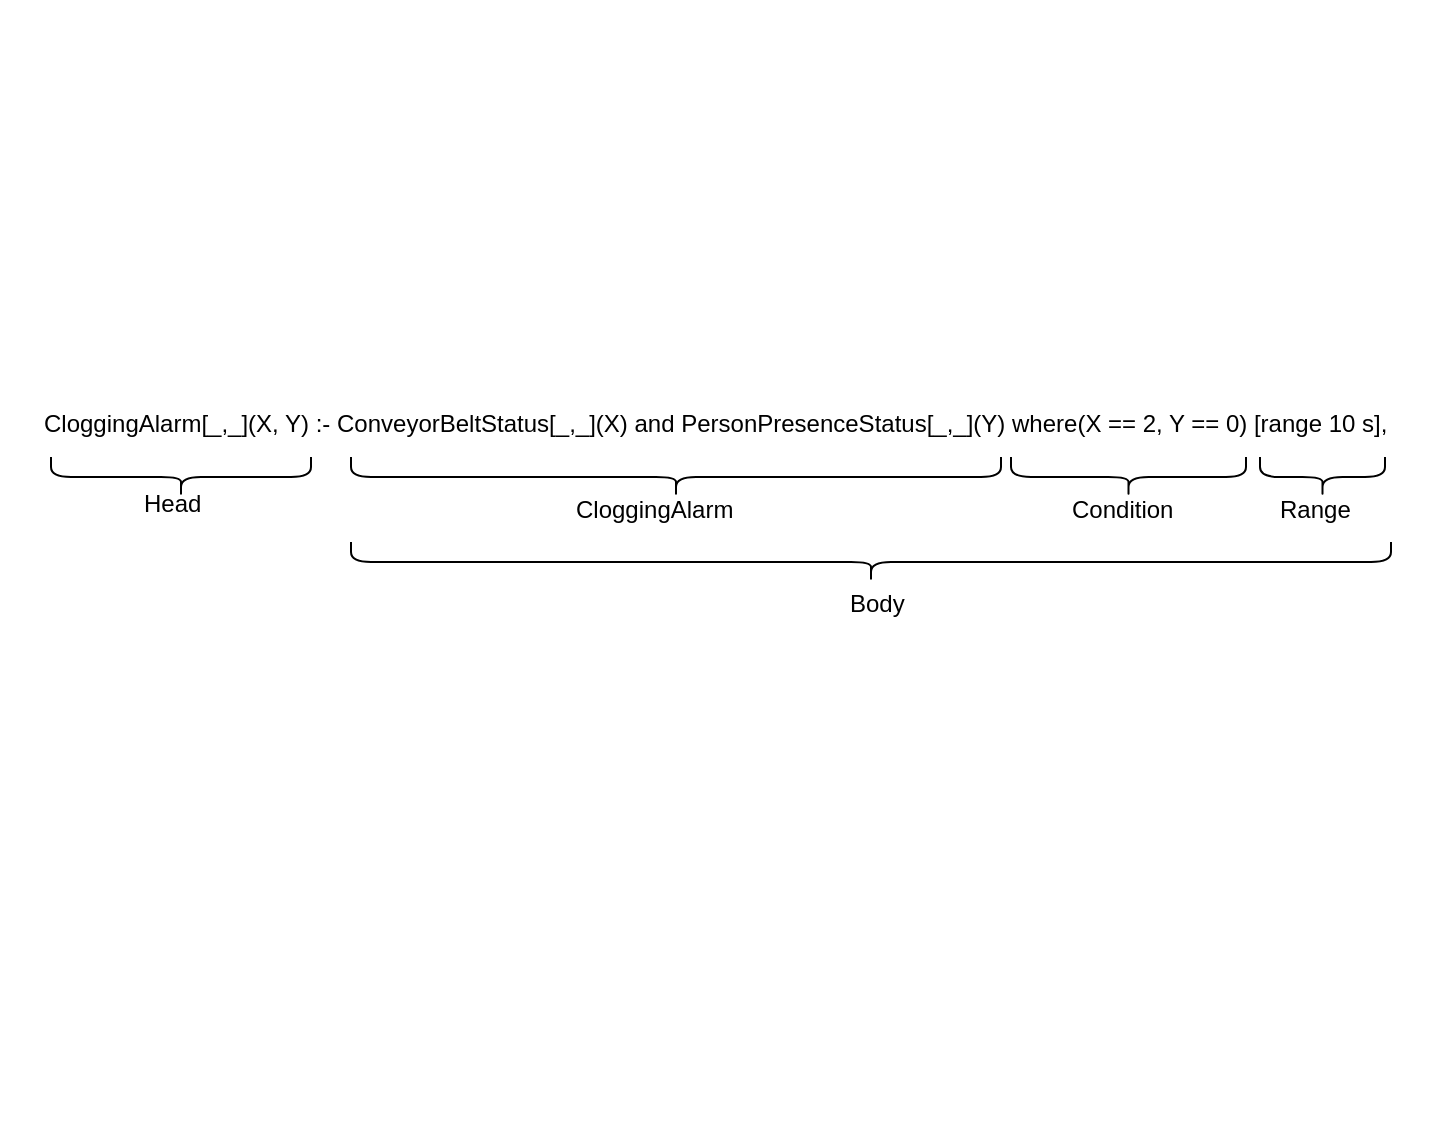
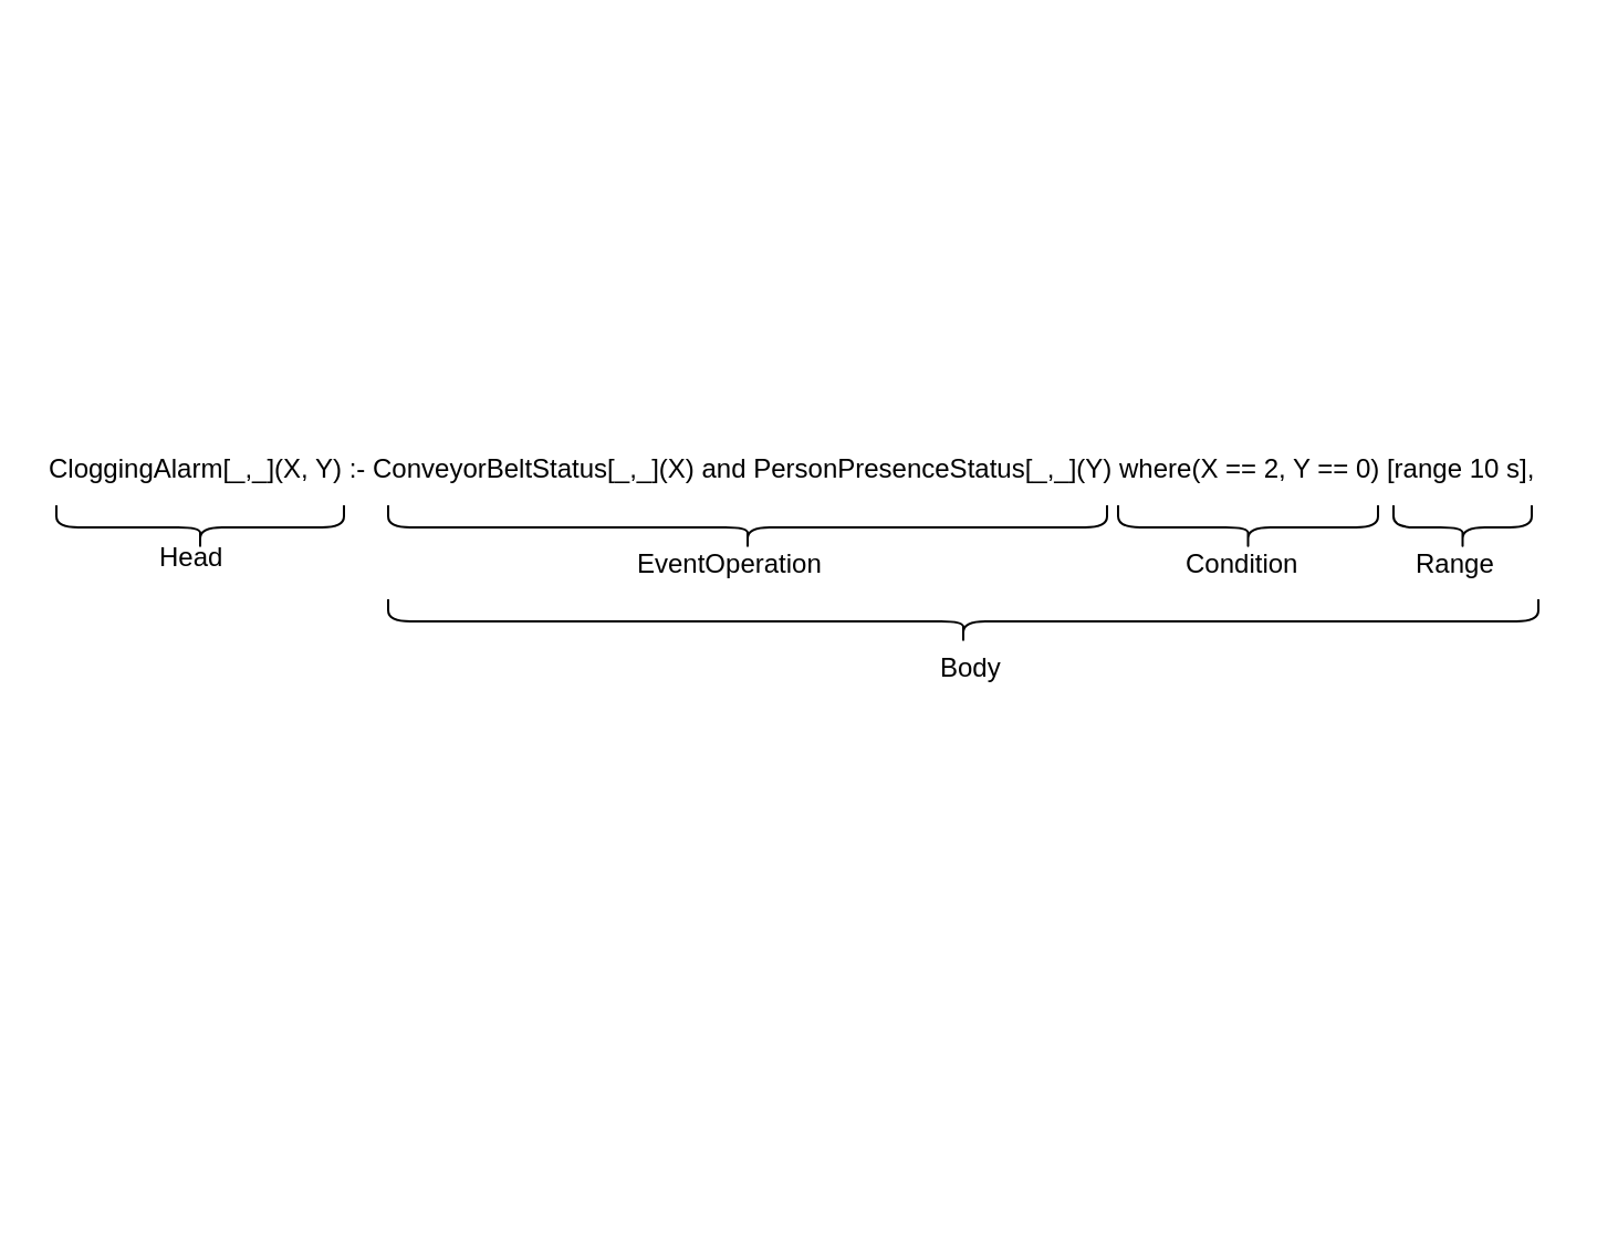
  <mxCell id="0" />
  <mxCell id="1" parent="0" />
  <mxCell id="2" value="CloggingAlarm[_,_](X, Y) :- ConveyorBeltStatus[_,_](X) and PersonPresenceStatus[_,_](Y) where(X == 2, Y == 0) [range 10 s]," style="text;whiteSpace=wrap;html=1;" vertex="1" parent="1"><mxGeometry x="20" y="198" width="680" height="40" as="geometry" /></mxCell>
  <mxCell id="3" value="" style="shape=curlyBracket;whiteSpace=wrap;html=1;rounded=1;flipH=1;rotation=90;" vertex="1" parent="1"><mxGeometry x="80" y="173" width="20" height="130" as="geometry" /></mxCell>
  <mxCell id="4" value="&lt;font style=&quot;font-size: 12px&quot;&gt;&lt;span style=&quot;left: 269.77px ; top: 367.667px ; font-family: sans-serif ; transform: scalex(1.023)&quot;&gt;Head&lt;/span&gt;&lt;/font&gt;" style="text;whiteSpace=wrap;html=1;" vertex="1" parent="1"><mxGeometry x="70" y="238" width="40" height="30" as="geometry" /></mxCell>
  <mxCell id="5" value="" style="shape=curlyBracket;whiteSpace=wrap;html=1;rounded=1;flipH=1;rotation=90;" vertex="1" parent="1"><mxGeometry x="327.5" y="75.5" width="20" height="325" as="geometry" /></mxCell>
- <mxCell id="6" value="&lt;font style=&quot;font-size: 12px&quot;&gt;&lt;span style=&quot;left: 801.778px ; top: 474.504px ; font-family: sans-serif ; transform: scalex(0.992)&quot;&gt;CloggingAlarm&lt;/span&gt;&lt;/font&gt;" style="text;whiteSpace=wrap;html=1;" vertex="1" parent="1"><mxGeometry x="286.25" y="240.5" width="102.5" height="30" as="geometry" /></mxCell>
+ <mxCell id="6" value="&lt;font style=&quot;font-size: 12px&quot;&gt;&lt;span style=&quot;left: 801.778px ; top: 474.504px ; font-family: sans-serif ; transform: scalex(0.992)&quot;&gt;EventOperation&lt;/span&gt;&lt;/font&gt;" style="text;whiteSpace=wrap;html=1;" vertex="1" parent="1"><mxGeometry x="286.25" y="240.5" width="102.5" height="30" as="geometry" /></mxCell>
  <mxCell id="7" value="" style="shape=curlyBracket;whiteSpace=wrap;html=1;rounded=1;flipH=1;rotation=90;" vertex="1" parent="1"><mxGeometry x="553.75" y="179.25" width="20" height="117.5" as="geometry" /></mxCell>
  <mxCell id="8" value="&lt;font style=&quot;font-size: 12px&quot;&gt;&lt;span style=&quot;left: 539.347px ; top: 472.738px ; font-family: sans-serif ; transform: scalex(0.995)&quot;&gt;Condition&lt;/span&gt;&lt;/font&gt;" style="text;whiteSpace=wrap;html=1;" vertex="1" parent="1"><mxGeometry x="533.75" y="240.5" width="60" height="30" as="geometry" /></mxCell>
  <mxCell id="9" value="" style="shape=curlyBracket;whiteSpace=wrap;html=1;rounded=1;flipH=1;rotation=90;" vertex="1" parent="1"><mxGeometry x="650.75" y="206.75" width="20" height="62.5" as="geometry" /></mxCell>
  <mxCell id="10" value="&lt;font style=&quot;font-size: 12px&quot;&gt;&lt;span style=&quot;left: 370.91px ; top: 473.621px ; font-family: sans-serif ; transform: scalex(0.991)&quot;&gt;Range&lt;/span&gt;&lt;/font&gt;" style="text;whiteSpace=wrap;html=1;" vertex="1" parent="1"><mxGeometry x="637.5" y="240.5" width="45" height="30" as="geometry" /></mxCell>
  <mxCell id="11" value="" style="shape=curlyBracket;whiteSpace=wrap;html=1;rounded=1;flipH=1;rotation=90;" vertex="1" parent="1"><mxGeometry x="425" y="20.5" width="20" height="520" as="geometry" /></mxCell>
  <mxCell id="12" value="Body" style="text;whiteSpace=wrap;html=1;" vertex="1" parent="1"><mxGeometry x="422.5" y="288" width="30" height="30" as="geometry" /></mxCell>
